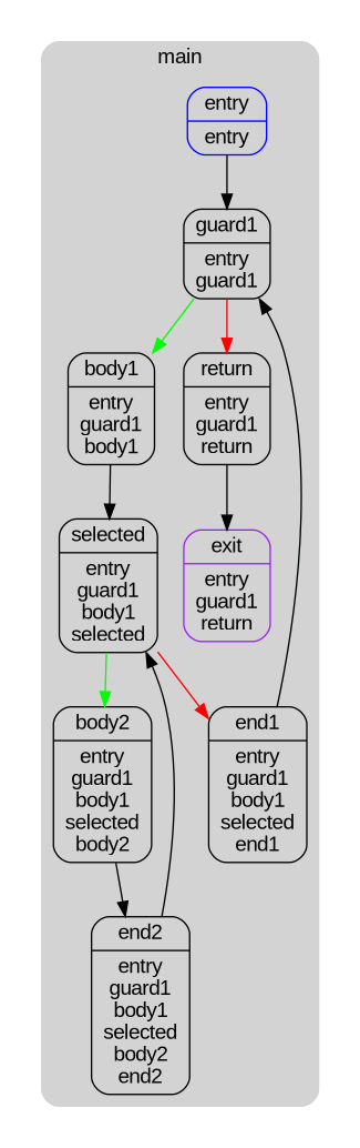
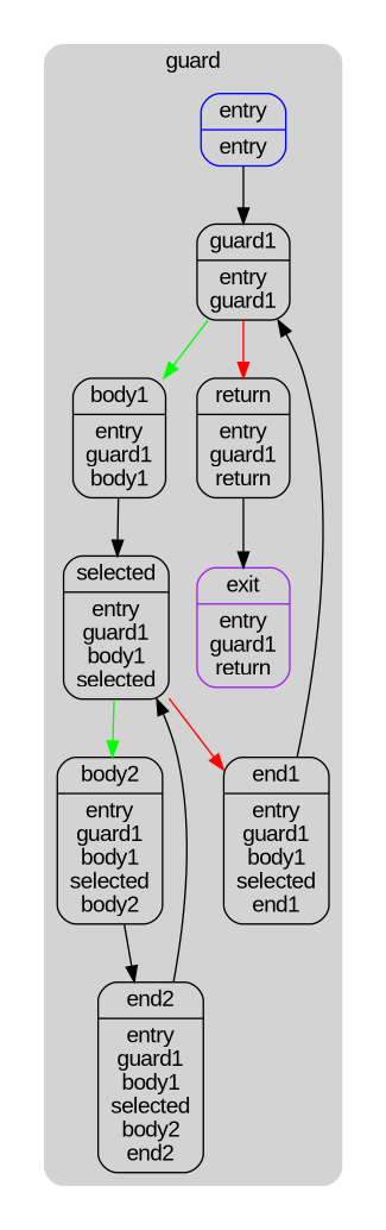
  digraph {
    compound=true
    fontname="Liberation Sans"
    node [color=black shape=Mrecord fontname="Liberation Sans"]
    edge [fontname="Liberation Sans"]
    n1 [color=blue label="{entry|entry}"]
    n2 [label="{guard1|entry\nguard1}"]
    n3 [label="{body1|entry\nguard1\nbody1}"]
    n4 [label="{return|entry\nguard1\nreturn}"]
    n5 [label="{selected|entry\nguard1\nbody1\nselected}"]
    n6 [label="{body2|entry\nguard1\nbody1\nselected\nbody2}"]
    n7 [label="{end1|entry\nguard1\nbody1\nselected\nend1}"]
    n8 [label="{end2|entry\nguard1\nbody1\nselected\nbody2\nend2}"]
    n9 [color=purple label="{exit|entry\nguard1\nreturn}"]
    subgraph cluster_1 {
      peripheries=0
      subgraph cluster_2 {
        peripheries=0
        subgraph cluster_3 {
          bgcolor=lightgray
          color=darkgray
-         label=main
+         label=guard
          peripheries=0
          style=rounded
          n1
          n2
          n3
          n4
          n5
          n6
          n7
          n8
          n9
        }
      }
    }
    n1 -> n2
    n2 -> n3 [color=green]
    n2 -> n4 [color=red]
    n3 -> n5
    n4 -> n9 [color=black]
    n5 -> n6 [color=green]
    n5 -> n7 [color=red]
    n6 -> n8
    n7 -> n2
    n8 -> n5
  }
